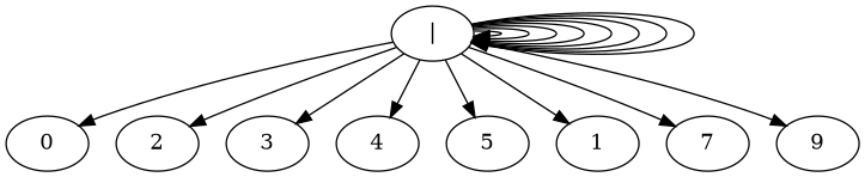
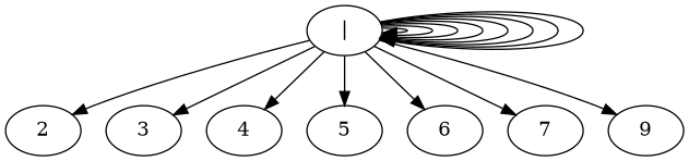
  digraph {
    "|"
-   0
    2
    3
    4
    5
-   6 [label=1]
+   6
    7
    9
    "|" -> "|"
    "|" -> "|"
    "|" -> "|"
    "|" -> "|"
    "|" -> "|"
    "|" -> "|"
    "|" -> "|"
    "|" -> "|"
-   "|" -> 0
    "|" -> 2
    "|" -> 3
    "|" -> 4
    "|" -> 5
    "|" -> 6
    "|" -> 7
    "|" -> 9
  }
